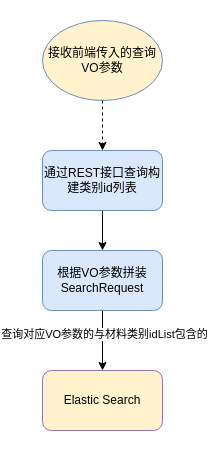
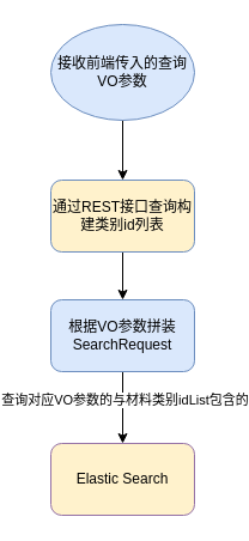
  <mxCell id="0" />
  <mxCell id="1" parent="0" />
  <mxCell id="2" value="Elastic Search" style="rounded=1;whiteSpace=wrap;html=1;fillColor=#fff2cc;strokeColor=#9673a6;" vertex="1" parent="1"><mxGeometry x="20" y="370" width="120" height="60" as="geometry" /></mxCell>
- <mxCell id="3" style="edgeStyle=orthogonalEdgeStyle;rounded=0;orthogonalLoop=1;jettySize=auto;html=1;entryX=0.5;entryY=0;entryDx=0;entryDy=0;dashed=1;" edge="1" parent="1" source="4" target="9"><mxGeometry relative="1" as="geometry" /></mxCell>
- <mxCell id="4" value="接收前端传入的查询VO参数" style="ellipse;whiteSpace=wrap;html=1;fillColor=#fff2cc;strokeColor=#6c8ebf;" vertex="1" parent="1"><mxGeometry x="20" y="20" width="120" height="80" as="geometry" /></mxCell>
+ <mxCell id="3" style="edgeStyle=orthogonalEdgeStyle;rounded=0;orthogonalLoop=1;jettySize=auto;html=1;entryX=0.5;entryY=0;entryDx=0;entryDy=0;" edge="1" parent="1" source="4" target="9"><mxGeometry relative="1" as="geometry" /></mxCell>
+ <mxCell id="4" value="接收前端传入的查询VO参数" style="ellipse;whiteSpace=wrap;html=1;fillColor=#dae8fc;strokeColor=#6c8ebf;" vertex="1" parent="1"><mxGeometry x="20" y="20" width="120" height="80" as="geometry" /></mxCell>
  <mxCell id="5" style="edgeStyle=orthogonalEdgeStyle;rounded=0;orthogonalLoop=1;jettySize=auto;html=1;entryX=0.5;entryY=0;entryDx=0;entryDy=0;" edge="1" parent="1" source="7" target="2"><mxGeometry relative="1" as="geometry"><mxPoint x="80" y="410" as="targetPoint" /></mxGeometry></mxCell>
  <mxCell id="6" value="查询对应VO参数的与材料类别idList包含的" style="edgeLabel;html=1;align=center;verticalAlign=middle;resizable=0;points=[];" vertex="1" connectable="0" parent="5"><mxGeometry x="-0.22" y="1" relative="1" as="geometry"><mxPoint as="offset" /></mxGeometry></mxCell>
  <mxCell id="7" value="根据VO参数拼装SearchRequest" style="rounded=1;whiteSpace=wrap;html=1;fillColor=#dae8fc;strokeColor=#6c8ebf;" vertex="1" parent="1"><mxGeometry x="20" y="250" width="120" height="60" as="geometry" /></mxCell>
  <mxCell id="8" style="edgeStyle=orthogonalEdgeStyle;rounded=0;orthogonalLoop=1;jettySize=auto;html=1;entryX=0.5;entryY=0;entryDx=0;entryDy=0;" edge="1" parent="1" source="9" target="7"><mxGeometry relative="1" as="geometry" /></mxCell>
- <mxCell id="9" value="通过REST接口查询构建类别id列表" style="rounded=1;whiteSpace=wrap;html=1;fillColor=#dae8fc;strokeColor=#6c8ebf;" vertex="1" parent="1"><mxGeometry x="20" y="150" width="120" height="60" as="geometry" /></mxCell>
+ <mxCell id="9" value="通过REST接口查询构建类别id列表" style="rounded=1;whiteSpace=wrap;html=1;fillColor=#fff2cc;strokeColor=#6c8ebf;" vertex="1" parent="1"><mxGeometry x="20" y="150" width="120" height="60" as="geometry" /></mxCell>
